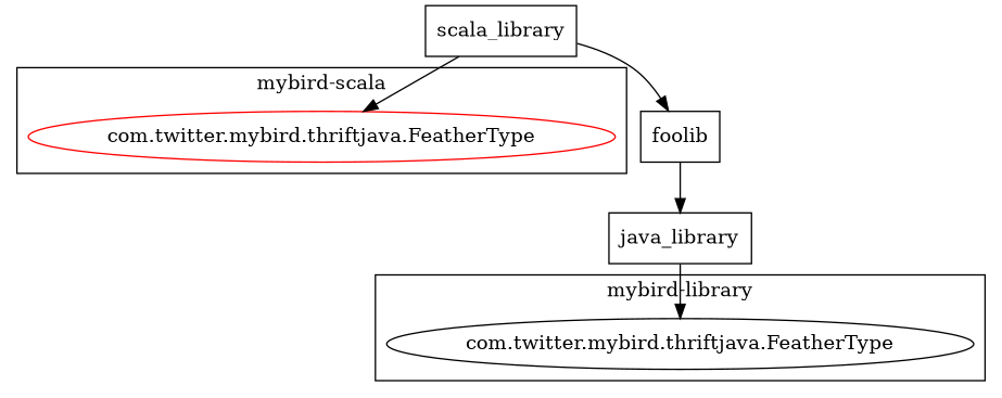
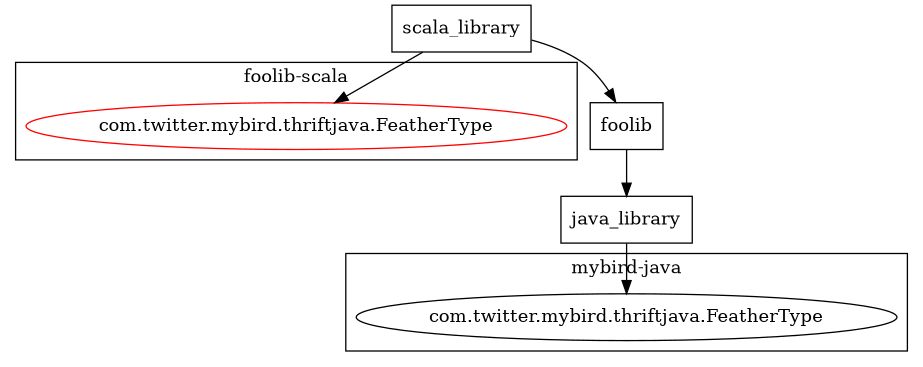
  digraph {
    node [shape=box]
    n1 [color=red label="com.twitter.mybird.thriftjava.FeatherType" shape=ellipse]
    n2 [label="com.twitter.mybird.thriftjava.FeatherType" shape=ellipse]
    n3 [label=foolib]
    java_library
    scala_library
    subgraph cluster_1 {
-     label="mybird-scala"
+     label="foolib-scala"
      n1
    }
    subgraph cluster_2 {
-     label="mybird-library"
+     label="mybird-java"
      n2
    }
    n3 -> java_library
    java_library -> n2
    scala_library -> n1
    scala_library -> n3
  }
